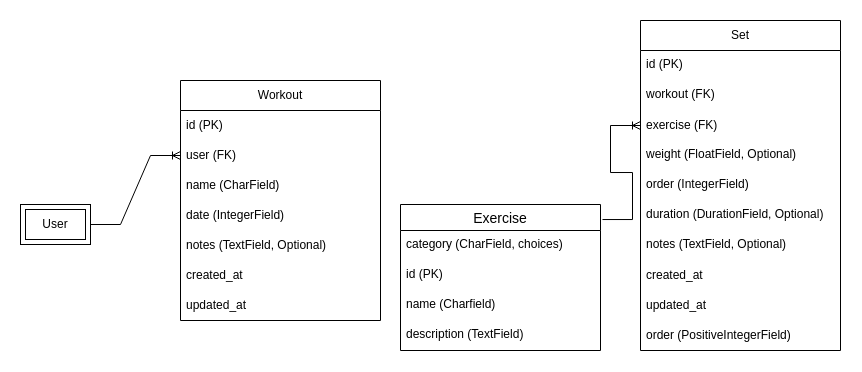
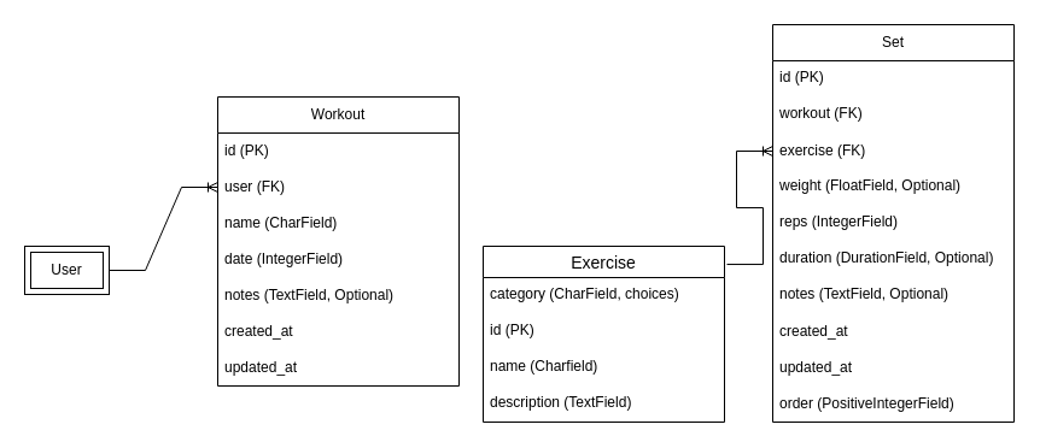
  <mxCell id="0" />
  <mxCell id="1" parent="0" />
  <mxCell id="2" value="Workout" style="swimlane;fontStyle=0;childLayout=stackLayout;horizontal=1;startSize=30;horizontalStack=0;resizeParent=1;resizeParentMax=0;resizeLast=0;collapsible=1;marginBottom=0;whiteSpace=wrap;html=1;" parent="1" vertex="1"><mxGeometry x="180" y="80" width="200" height="240" as="geometry" /></mxCell>
  <mxCell id="3" value="id (PK)" style="text;strokeColor=none;fillColor=none;align=left;verticalAlign=middle;spacingLeft=4;spacingRight=4;overflow=hidden;points=[[0,0.5],[1,0.5]];portConstraint=eastwest;rotatable=0;whiteSpace=wrap;html=1;" parent="2" vertex="1"><mxGeometry y="30" width="200" height="30" as="geometry" /></mxCell>
  <mxCell id="4" value="user (FK)" style="text;strokeColor=none;fillColor=none;align=left;verticalAlign=middle;spacingLeft=4;spacingRight=4;overflow=hidden;points=[[0,0.5],[1,0.5]];portConstraint=eastwest;rotatable=0;whiteSpace=wrap;html=1;" parent="2" vertex="1"><mxGeometry y="60" width="200" height="30" as="geometry" /></mxCell>
  <mxCell id="5" value="name (CharField)" style="text;strokeColor=none;fillColor=none;align=left;verticalAlign=middle;spacingLeft=4;spacingRight=4;overflow=hidden;points=[[0,0.5],[1,0.5]];portConstraint=eastwest;rotatable=0;whiteSpace=wrap;html=1;" parent="2" vertex="1"><mxGeometry y="90" width="200" height="30" as="geometry" /></mxCell>
  <mxCell id="6" value="date (IntegerField)" style="text;strokeColor=none;fillColor=none;align=left;verticalAlign=middle;spacingLeft=4;spacingRight=4;overflow=hidden;points=[[0,0.5],[1,0.5]];portConstraint=eastwest;rotatable=0;whiteSpace=wrap;html=1;" parent="2" vertex="1"><mxGeometry y="120" width="200" height="30" as="geometry" /></mxCell>
  <mxCell id="7" value="notes (TextField, Optional)" style="text;strokeColor=none;fillColor=none;align=left;verticalAlign=middle;spacingLeft=4;spacingRight=4;overflow=hidden;points=[[0,0.5],[1,0.5]];portConstraint=eastwest;rotatable=0;whiteSpace=wrap;html=1;" parent="2" vertex="1"><mxGeometry y="150" width="200" height="30" as="geometry" /></mxCell>
  <mxCell id="8" value="created_at" style="text;strokeColor=none;fillColor=none;align=left;verticalAlign=middle;spacingLeft=4;spacingRight=4;overflow=hidden;points=[[0,0.5],[1,0.5]];portConstraint=eastwest;rotatable=0;whiteSpace=wrap;html=1;" parent="2" vertex="1"><mxGeometry y="180" width="200" height="30" as="geometry" /></mxCell>
  <mxCell id="9" value="updated_at" style="text;strokeColor=none;fillColor=none;align=left;verticalAlign=middle;spacingLeft=4;spacingRight=4;overflow=hidden;points=[[0,0.5],[1,0.5]];portConstraint=eastwest;rotatable=0;whiteSpace=wrap;html=1;" parent="2" vertex="1"><mxGeometry y="210" width="200" height="30" as="geometry" /></mxCell>
  <mxCell id="10" value="" style="edgeStyle=entityRelationEdgeStyle;fontSize=12;html=1;endArrow=ERoneToMany;rounded=0;exitX=1;exitY=0.5;exitDx=0;exitDy=0;entryX=0;entryY=0.5;entryDx=0;entryDy=0;" parent="1" source="11" target="4" edge="1"><mxGeometry width="100" height="100" relative="1" as="geometry"><mxPoint x="180" y="228" as="sourcePoint" /><mxPoint x="250" y="104" as="targetPoint" /><Array as="points"><mxPoint x="220" y="223" /></Array></mxGeometry></mxCell>
  <mxCell id="11" value="User" style="shape=ext;margin=3;double=1;whiteSpace=wrap;html=1;align=center;" parent="1" vertex="1"><mxGeometry x="20" y="204" width="70" height="40" as="geometry" /></mxCell>
  <mxCell id="12" value="Exercise" style="swimlane;fontStyle=0;childLayout=stackLayout;horizontal=1;startSize=26;horizontalStack=0;resizeParent=1;resizeParentMax=0;resizeLast=0;collapsible=1;marginBottom=0;align=center;fontSize=14;" parent="1" vertex="1"><mxGeometry x="400" y="204" width="200" height="146" as="geometry" /></mxCell>
  <mxCell id="13" value="category (CharField, choices&lt;span style=&quot;background-color: transparent; color: light-dark(rgb(0, 0, 0), rgb(255, 255, 255));&quot;&gt;)&lt;/span&gt;" style="text;strokeColor=none;fillColor=none;spacingLeft=4;spacingRight=4;overflow=hidden;rotatable=0;points=[[0,0.5],[1,0.5]];portConstraint=eastwest;fontSize=12;whiteSpace=wrap;html=1;" vertex="1" parent="12"><mxGeometry y="26" width="200" height="30" as="geometry" /></mxCell>
  <mxCell id="14" value="id (PK)" style="text;strokeColor=none;fillColor=none;spacingLeft=4;spacingRight=4;overflow=hidden;rotatable=0;points=[[0,0.5],[1,0.5]];portConstraint=eastwest;fontSize=12;whiteSpace=wrap;html=1;" parent="12" vertex="1"><mxGeometry y="56" width="200" height="30" as="geometry" /></mxCell>
  <mxCell id="15" value="name (Charfield)" style="text;strokeColor=none;fillColor=none;spacingLeft=4;spacingRight=4;overflow=hidden;rotatable=0;points=[[0,0.5],[1,0.5]];portConstraint=eastwest;fontSize=12;whiteSpace=wrap;html=1;" parent="12" vertex="1"><mxGeometry y="86" width="200" height="30" as="geometry" /></mxCell>
  <mxCell id="16" value="description (TextField)" style="text;strokeColor=none;fillColor=none;spacingLeft=4;spacingRight=4;overflow=hidden;rotatable=0;points=[[0,0.5],[1,0.5]];portConstraint=eastwest;fontSize=12;whiteSpace=wrap;html=1;" parent="12" vertex="1"><mxGeometry y="116" width="200" height="30" as="geometry" /></mxCell>
  <mxCell id="17" value="Set" style="swimlane;fontStyle=0;childLayout=stackLayout;horizontal=1;startSize=30;horizontalStack=0;resizeParent=1;resizeParentMax=0;resizeLast=0;collapsible=1;marginBottom=0;whiteSpace=wrap;html=1;" parent="1" vertex="1"><mxGeometry x="640" y="20" width="200" height="330" as="geometry" /></mxCell>
  <mxCell id="18" value="id (PK)" style="text;strokeColor=none;fillColor=none;spacingLeft=4;spacingRight=4;overflow=hidden;rotatable=0;points=[[0,0.5],[1,0.5]];portConstraint=eastwest;fontSize=12;whiteSpace=wrap;html=1;" parent="17" vertex="1"><mxGeometry y="30" width="200" height="30" as="geometry" /></mxCell>
  <mxCell id="19" value="workout (FK)" style="text;strokeColor=none;fillColor=none;spacingLeft=4;spacingRight=4;overflow=hidden;rotatable=0;points=[[0,0.5],[1,0.5]];portConstraint=eastwest;fontSize=12;whiteSpace=wrap;html=1;" parent="17" vertex="1"><mxGeometry y="60" width="200" height="30" as="geometry" /></mxCell>
  <mxCell id="20" value="exercise (FK)" style="text;strokeColor=none;fillColor=none;align=left;verticalAlign=middle;spacingLeft=4;spacingRight=4;overflow=hidden;points=[[0,0.5],[1,0.5]];portConstraint=eastwest;rotatable=0;whiteSpace=wrap;html=1;" parent="17" vertex="1"><mxGeometry y="90" width="200" height="30" as="geometry" /></mxCell>
  <mxCell id="21" value="weight (FloatField, Optional)" style="text;strokeColor=none;fillColor=none;spacingLeft=4;spacingRight=4;overflow=hidden;rotatable=0;points=[[0,0.5],[1,0.5]];portConstraint=eastwest;fontSize=12;whiteSpace=wrap;html=1;" parent="17" vertex="1"><mxGeometry y="120" width="200" height="30" as="geometry" /></mxCell>
- <mxCell id="22" value="order (IntegerField)" style="text;strokeColor=none;fillColor=none;spacingLeft=4;spacingRight=4;overflow=hidden;rotatable=0;points=[[0,0.5],[1,0.5]];portConstraint=eastwest;fontSize=12;whiteSpace=wrap;html=1;" parent="17" vertex="1"><mxGeometry y="150" width="200" height="30" as="geometry" /></mxCell>
+ <mxCell id="22" value="reps (IntegerField)" style="text;strokeColor=none;fillColor=none;spacingLeft=4;spacingRight=4;overflow=hidden;rotatable=0;points=[[0,0.5],[1,0.5]];portConstraint=eastwest;fontSize=12;whiteSpace=wrap;html=1;" parent="17" vertex="1"><mxGeometry y="150" width="200" height="30" as="geometry" /></mxCell>
  <mxCell id="23" value="duration (DurationField, Optional)" style="text;strokeColor=none;fillColor=none;spacingLeft=4;spacingRight=4;overflow=hidden;rotatable=0;points=[[0,0.5],[1,0.5]];portConstraint=eastwest;fontSize=12;whiteSpace=wrap;html=1;" parent="17" vertex="1"><mxGeometry y="180" width="200" height="30" as="geometry" /></mxCell>
  <mxCell id="24" value="notes (TextField, Optional)" style="text;strokeColor=none;fillColor=none;spacingLeft=4;spacingRight=4;overflow=hidden;rotatable=0;points=[[0,0.5],[1,0.5]];portConstraint=eastwest;fontSize=12;whiteSpace=wrap;html=1;" parent="17" vertex="1"><mxGeometry y="210" width="200" height="30" as="geometry" /></mxCell>
  <mxCell id="25" value="created_at" style="text;strokeColor=none;fillColor=none;align=left;verticalAlign=middle;spacingLeft=4;spacingRight=4;overflow=hidden;points=[[0,0.5],[1,0.5]];portConstraint=eastwest;rotatable=0;whiteSpace=wrap;html=1;" parent="17" vertex="1"><mxGeometry y="240" width="200" height="30" as="geometry" /></mxCell>
  <mxCell id="26" value="updated_at" style="text;strokeColor=none;fillColor=none;align=left;verticalAlign=middle;spacingLeft=4;spacingRight=4;overflow=hidden;points=[[0,0.5],[1,0.5]];portConstraint=eastwest;rotatable=0;whiteSpace=wrap;html=1;" parent="17" vertex="1"><mxGeometry y="270" width="200" height="30" as="geometry" /></mxCell>
  <mxCell id="27" value="order (PositiveIntegerField)" style="text;strokeColor=none;fillColor=none;align=left;verticalAlign=middle;spacingLeft=4;spacingRight=4;overflow=hidden;points=[[0,0.5],[1,0.5]];portConstraint=eastwest;rotatable=0;whiteSpace=wrap;html=1;" vertex="1" parent="17"><mxGeometry y="300" width="200" height="30" as="geometry" /></mxCell>
  <mxCell id="28" value="" style="edgeStyle=entityRelationEdgeStyle;fontSize=12;html=1;endArrow=ERoneToMany;rounded=0;exitX=1.01;exitY=0.103;exitDx=0;exitDy=0;exitPerimeter=0;entryX=0;entryY=0.5;entryDx=0;entryDy=0;" parent="1" source="12" target="20" edge="1"><mxGeometry width="100" height="100" relative="1" as="geometry"><mxPoint x="440" y="290" as="sourcePoint" /><mxPoint x="540" y="190" as="targetPoint" /></mxGeometry></mxCell>
